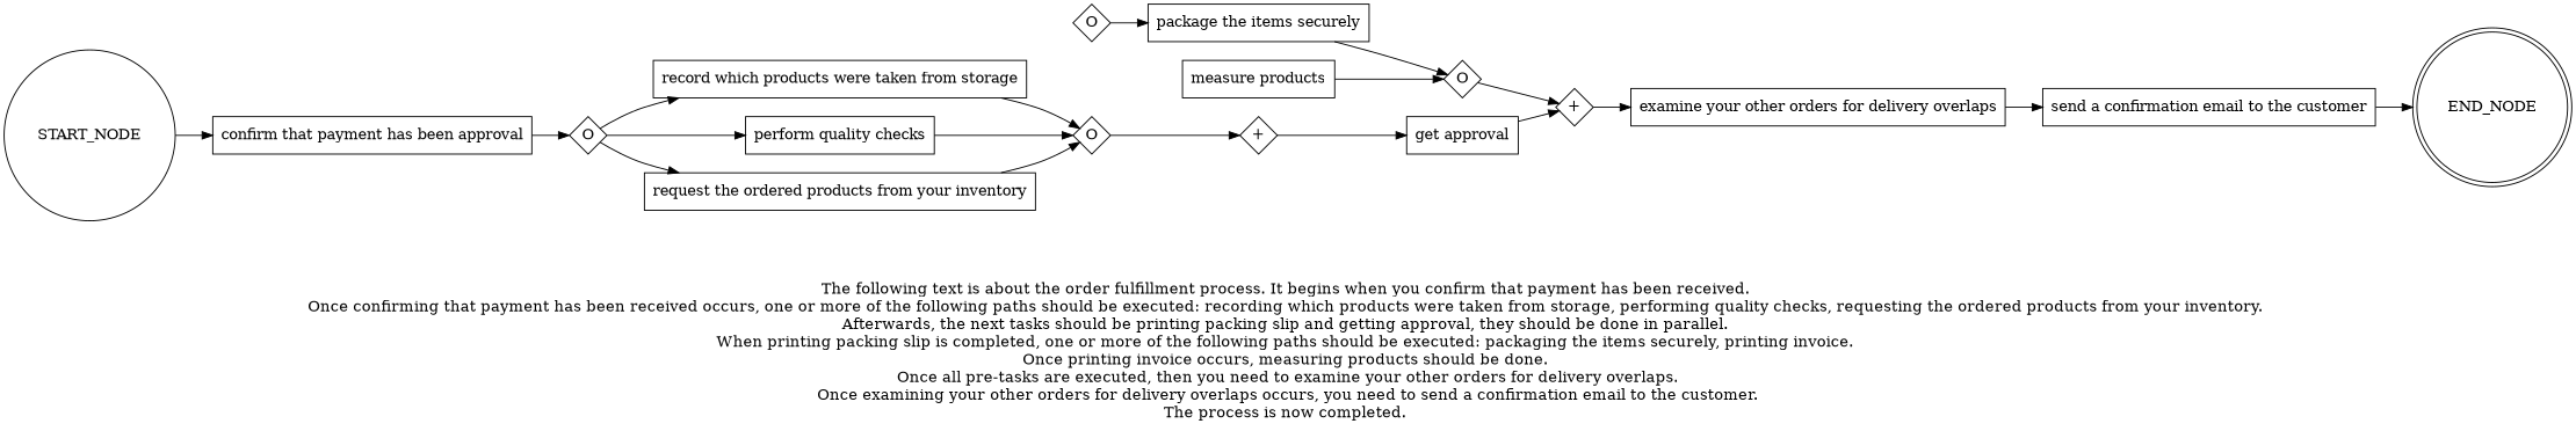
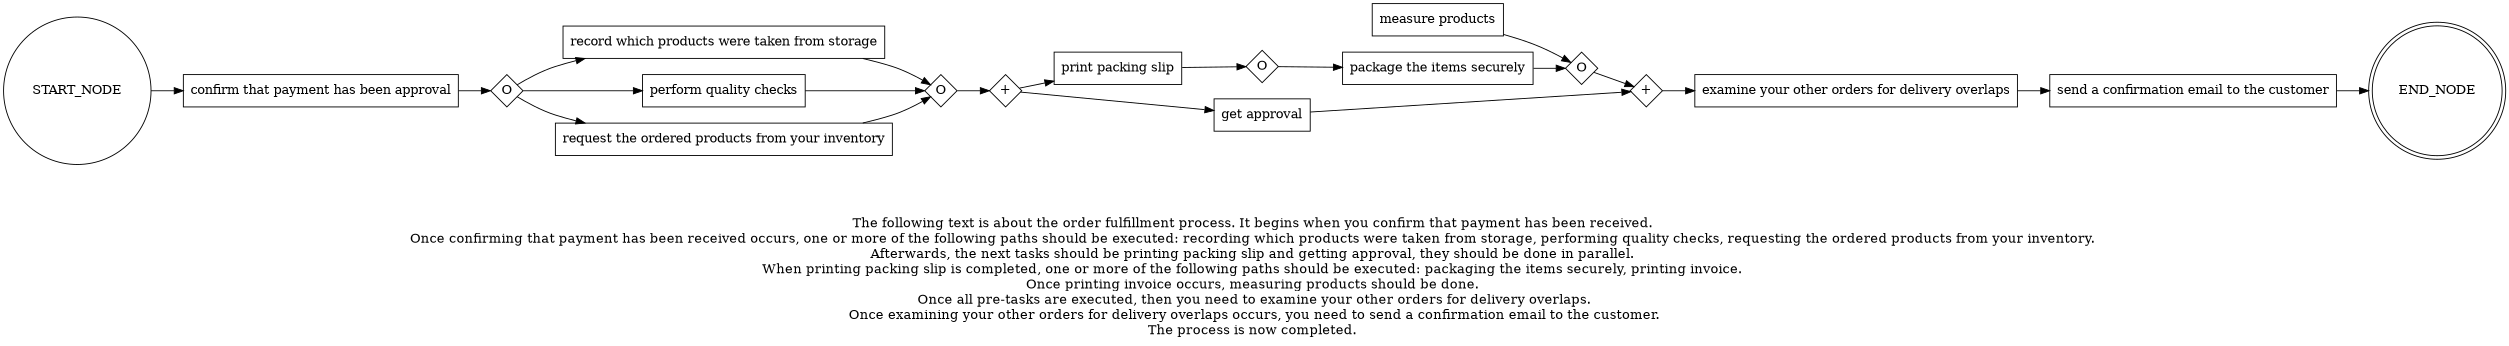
  digraph {
    fontsize=15
    label="\n\n\nThe following text is about the order fulfillment process. It begins when you confirm that payment has been received. \nOnce confirming that payment has been received occurs, one or more of the following paths should be executed: recording which products were taken from storage, performing quality checks, requesting the ordered products from your inventory. \nAfterwards, the next tasks should be printing packing slip and getting approval, they should be done in parallel. \nWhen printing packing slip is completed, one or more of the following paths should be executed: packaging the items securely, printing invoice. \nOnce printing invoice occurs, measuring products should be done. \nOnce all pre-tasks are executed, then you need to examine your other orders for delivery overlaps.\nOnce examining your other orders for delivery overlaps occurs, you need to send a confirmation email to the customer.\nThe process is now completed. \n"
    rankdir=LR
    node [shape=box]
    n1 [label="confirm that payment has been approval"]
    n2 [fixedsize=true label=O shape=diamond width=0.5]
    "record which products were taken from storage"
    "perform quality checks"
    "request the ordered products from your inventory"
    n6 [fixedsize=true label=O shape=diamond width=0.5]
    n7 [fixedsize=true label="+" shape=diamond width=0.5]
+   "print packing slip"
    "get approval"
    n10 [fixedsize=true label=O shape=diamond width=0.5]
    n11 [fixedsize=true label="+" shape=diamond width=0.5]
    "package the items securely"
    n13 [fixedsize=true label=O shape=diamond width=0.5]
    "measure products"
    "examine your other orders for delivery overlaps"
    "send a confirmation email to the customer"
    END_NODE [shape=doublecircle width=0.2]
    START_NODE [shape=circle width=0.3]
    subgraph sub_1 {
      n1
      n2
      "record which products were taken from storage"
      "perform quality checks"
      "request the ordered products from your inventory"
      n6
      n7
+     "print packing slip"
      "get approval"
      n10
      n11
      "package the items securely"
      n13
      "measure products"
      "examine your other orders for delivery overlaps"
      "send a confirmation email to the customer"
    }
    n1 -> n2
    n2 -> "record which products were taken from storage"
    n2 -> "perform quality checks"
    n2 -> "request the ordered products from your inventory"
    "record which products were taken from storage" -> n6
    "perform quality checks" -> n6
    "request the ordered products from your inventory" -> n6
    n6 -> n7
+   n7 -> "print packing slip"
    n7 -> "get approval"
+   "print packing slip" -> n10
    "get approval" -> n11
    n10 -> "package the items securely"
    n11 -> "examine your other orders for delivery overlaps"
    "package the items securely" -> n13
    n13 -> n11
    "measure products" -> n13
    "examine your other orders for delivery overlaps" -> "send a confirmation email to the customer"
    "send a confirmation email to the customer" -> END_NODE
    START_NODE -> n1
  }
